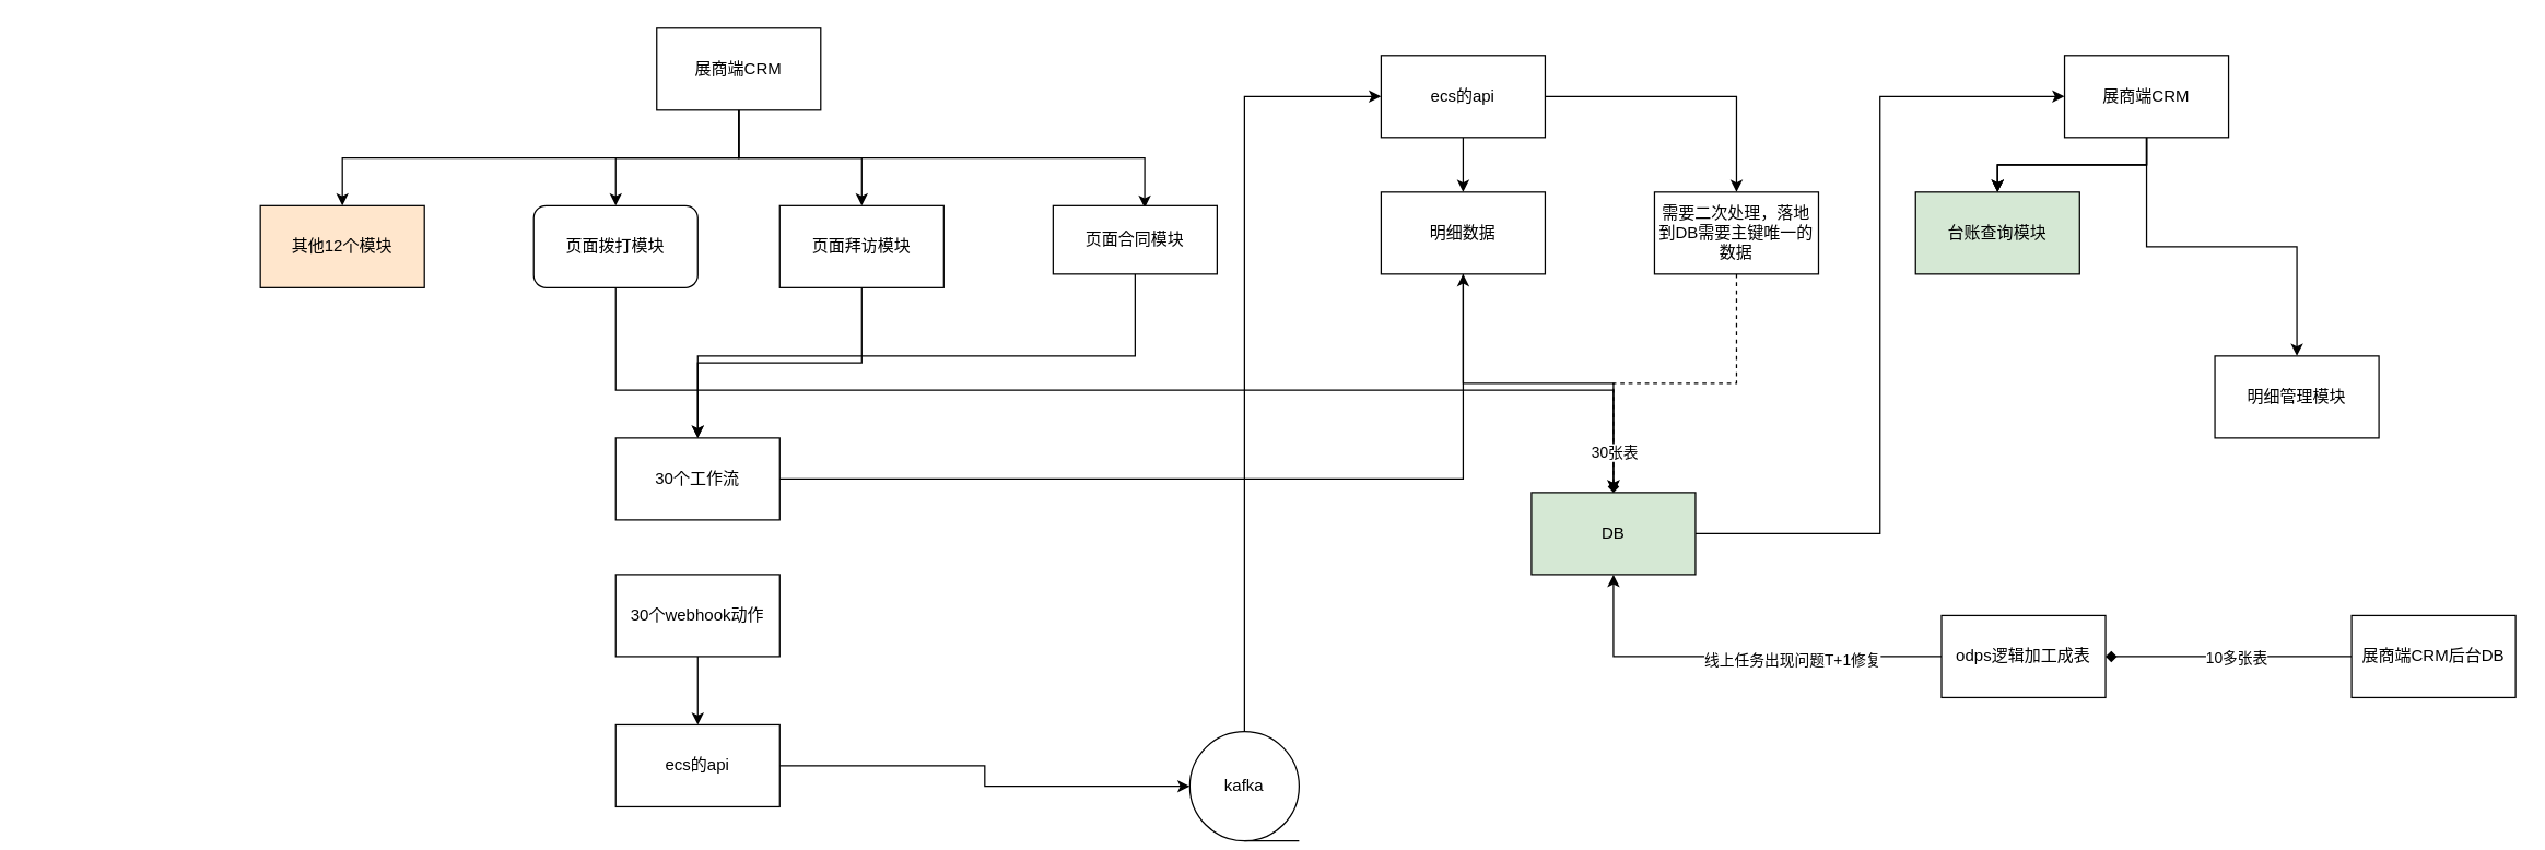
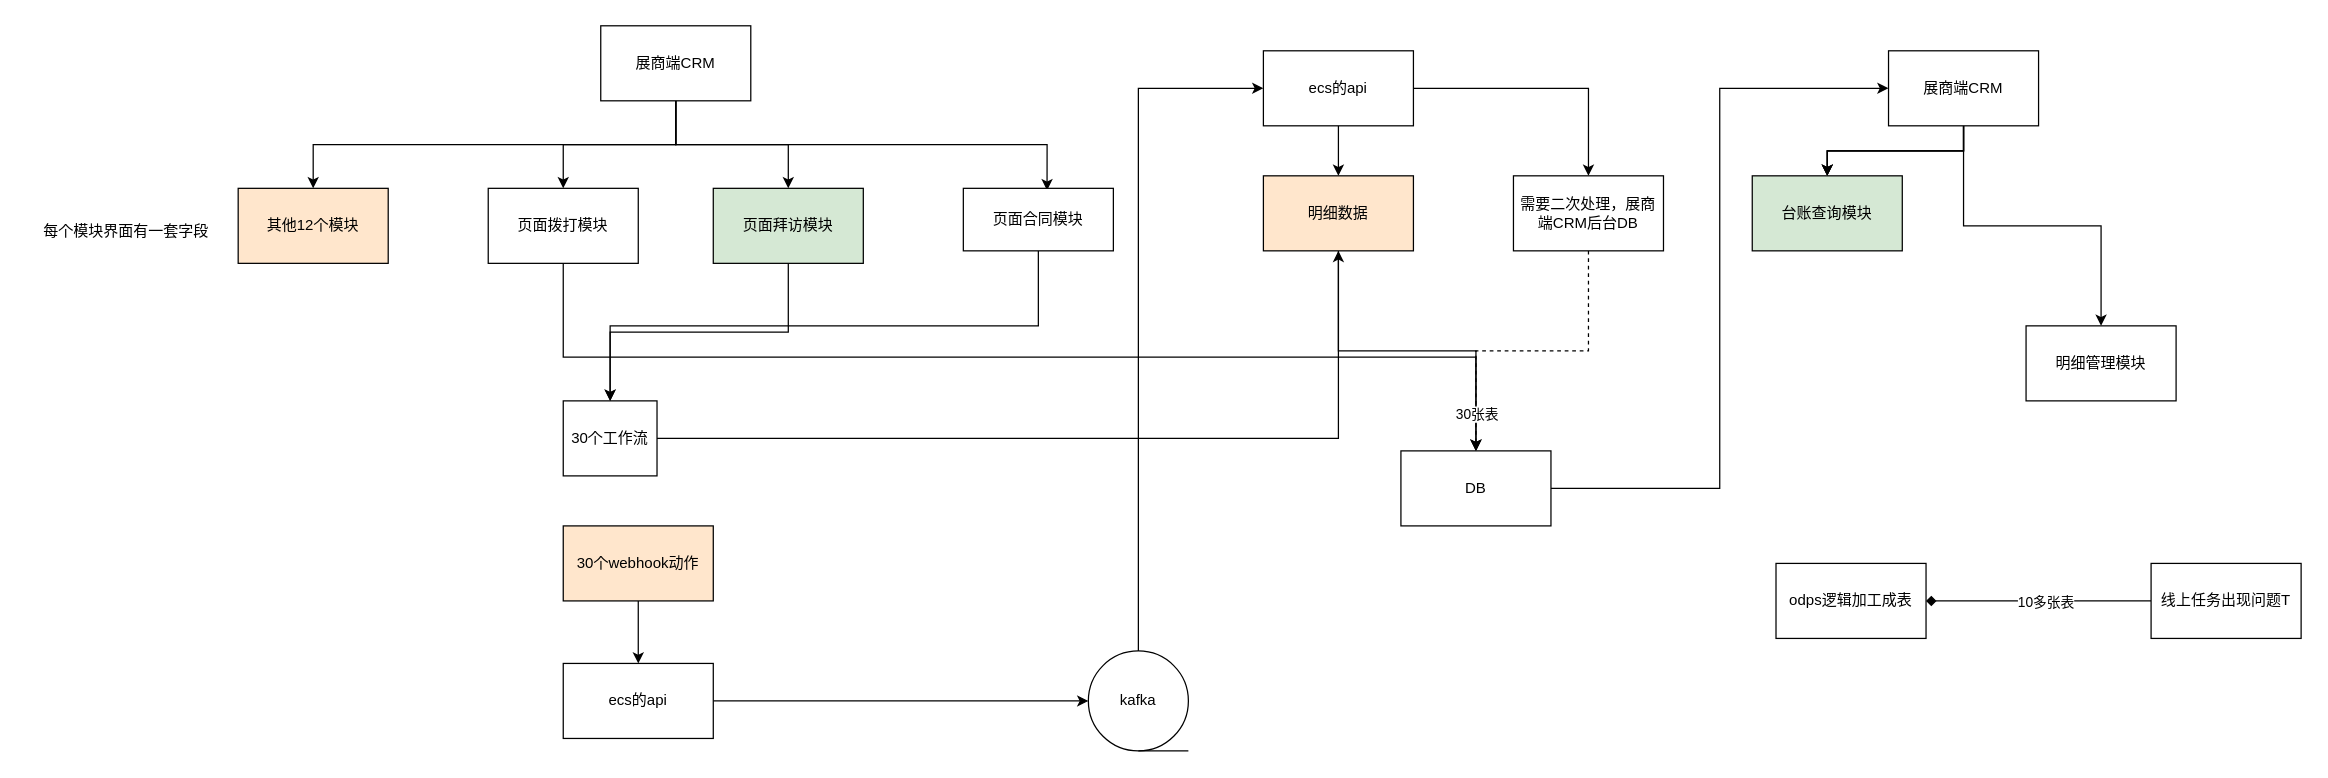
  <mxCell id="0" />
  <mxCell id="1" parent="0" />
  <mxCell id="2" style="edgeStyle=orthogonalEdgeStyle;rounded=0;orthogonalLoop=1;jettySize=auto;html=1;exitX=0.5;exitY=1;exitDx=0;exitDy=0;entryX=0.5;entryY=0;entryDx=0;entryDy=0;" edge="1" parent="1" source="6" target="12"><mxGeometry relative="1" as="geometry" /></mxCell>
  <mxCell id="3" style="edgeStyle=orthogonalEdgeStyle;rounded=0;orthogonalLoop=1;jettySize=auto;html=1;exitX=0.5;exitY=1;exitDx=0;exitDy=0;entryX=0.5;entryY=0;entryDx=0;entryDy=0;" edge="1" parent="1" source="6" target="10"><mxGeometry relative="1" as="geometry" /></mxCell>
  <mxCell id="4" style="edgeStyle=orthogonalEdgeStyle;rounded=0;orthogonalLoop=1;jettySize=auto;html=1;exitX=0.5;exitY=1;exitDx=0;exitDy=0;entryX=0.5;entryY=0;entryDx=0;entryDy=0;" edge="1" parent="1" source="6" target="38"><mxGeometry relative="1" as="geometry" /></mxCell>
  <mxCell id="5" style="edgeStyle=orthogonalEdgeStyle;rounded=0;orthogonalLoop=1;jettySize=auto;html=1;exitX=0.5;exitY=1;exitDx=0;exitDy=0;entryX=0.558;entryY=0.033;entryDx=0;entryDy=0;entryPerimeter=0;" edge="1" parent="1" source="6" target="14"><mxGeometry relative="1" as="geometry" /></mxCell>
  <mxCell id="6" value="展商端CRM" style="rounded=0;whiteSpace=wrap;html=1;" vertex="1" parent="1"><mxGeometry x="480" y="20" width="120" height="60" as="geometry" /></mxCell>
  <mxCell id="7" value="" style="edgeStyle=orthogonalEdgeStyle;rounded=0;orthogonalLoop=1;jettySize=auto;html=1;" edge="1" parent="1" source="8" target="25"><mxGeometry relative="1" as="geometry" /></mxCell>
- <mxCell id="8" value="30个工作流" style="rounded=0;whiteSpace=wrap;html=1;" vertex="1" parent="1"><mxGeometry x="450" y="320" width="120" height="60" as="geometry" /></mxCell>
+ <mxCell id="8" value="30个工作流" style="rounded=0;whiteSpace=wrap;html=1;" vertex="1" parent="1"><mxGeometry x="450" y="320" width="75" height="60" as="geometry" /></mxCell>
  <mxCell id="9" style="edgeStyle=orthogonalEdgeStyle;rounded=0;orthogonalLoop=1;jettySize=auto;html=1;exitX=0.5;exitY=1;exitDx=0;exitDy=0;" edge="1" parent="1" source="10" target="30"><mxGeometry relative="1" as="geometry" /></mxCell>
- <mxCell id="10" value="页面拨打模块" style="whiteSpace=wrap;html=1;rounded=1;" vertex="1" parent="1"><mxGeometry x="390" y="150" width="120" height="60" as="geometry" /></mxCell>
+ <mxCell id="10" value="页面拨打模块" style="rounded=0;whiteSpace=wrap;html=1;" vertex="1" parent="1"><mxGeometry x="390" y="150" width="120" height="60" as="geometry" /></mxCell>
  <mxCell id="11" style="edgeStyle=orthogonalEdgeStyle;rounded=0;orthogonalLoop=1;jettySize=auto;html=1;exitX=0.5;exitY=1;exitDx=0;exitDy=0;entryX=0.5;entryY=0;entryDx=0;entryDy=0;" edge="1" parent="1" source="12" target="8"><mxGeometry relative="1" as="geometry" /></mxCell>
- <mxCell id="12" value="页面拜访模块" style="rounded=0;whiteSpace=wrap;html=1;" vertex="1" parent="1"><mxGeometry x="570" y="150" width="120" height="60" as="geometry" /></mxCell>
+ <mxCell id="12" value="页面拜访模块" style="rounded=0;whiteSpace=wrap;html=1;fillColor=#d5e8d4;" vertex="1" parent="1"><mxGeometry x="570" y="150" width="120" height="60" as="geometry" /></mxCell>
  <mxCell id="13" style="edgeStyle=orthogonalEdgeStyle;rounded=0;orthogonalLoop=1;jettySize=auto;html=1;exitX=0.5;exitY=1;exitDx=0;exitDy=0;entryX=0.5;entryY=0;entryDx=0;entryDy=0;" edge="1" parent="1" source="14" target="8"><mxGeometry relative="1" as="geometry" /></mxCell>
  <mxCell id="14" value="页面合同模块" style="rounded=0;whiteSpace=wrap;html=1;" vertex="1" parent="1"><mxGeometry x="770" y="150" width="120" height="50" as="geometry" /></mxCell>
  <mxCell id="15" value="" style="edgeStyle=orthogonalEdgeStyle;rounded=0;orthogonalLoop=1;jettySize=auto;html=1;" edge="1" parent="1" source="16" target="18"><mxGeometry relative="1" as="geometry" /></mxCell>
- <mxCell id="16" value="30个webhook动作" style="whiteSpace=wrap;html=1;rounded=0;" vertex="1" parent="1"><mxGeometry x="450" y="420" width="120" height="60" as="geometry" /></mxCell>
+ <mxCell id="16" value="30个webhook动作" style="whiteSpace=wrap;html=1;rounded=0;fillColor=#ffe6cc;" vertex="1" parent="1"><mxGeometry x="450" y="420" width="120" height="60" as="geometry" /></mxCell>
  <mxCell id="17" style="edgeStyle=orthogonalEdgeStyle;rounded=0;orthogonalLoop=1;jettySize=auto;html=1;" edge="1" parent="1" source="18" target="20"><mxGeometry relative="1" as="geometry" /></mxCell>
  <mxCell id="18" value="ecs的api" style="whiteSpace=wrap;html=1;rounded=0;" vertex="1" parent="1"><mxGeometry x="450" y="530" width="120" height="60" as="geometry" /></mxCell>
  <mxCell id="19" style="edgeStyle=orthogonalEdgeStyle;rounded=0;orthogonalLoop=1;jettySize=auto;html=1;entryX=0;entryY=0.5;entryDx=0;entryDy=0;" edge="1" parent="1" source="20" target="23"><mxGeometry relative="1" as="geometry"><Array as="points"><mxPoint x="910" y="70" /></Array></mxGeometry></mxCell>
- <mxCell id="20" value="kafka" style="shape=tapeData;whiteSpace=wrap;html=1;perimeter=ellipsePerimeter;" vertex="1" parent="1"><mxGeometry x="870" y="535" width="80" height="80" as="geometry" /></mxCell>
+ <mxCell id="20" value="kafka" style="shape=tapeData;whiteSpace=wrap;html=1;perimeter=ellipsePerimeter;" vertex="1" parent="1"><mxGeometry x="870" y="520" width="80" height="80" as="geometry" /></mxCell>
  <mxCell id="21" value="" style="edgeStyle=orthogonalEdgeStyle;rounded=0;orthogonalLoop=1;jettySize=auto;html=1;" edge="1" parent="1" source="23" target="25"><mxGeometry relative="1" as="geometry" /></mxCell>
  <mxCell id="22" value="" style="edgeStyle=orthogonalEdgeStyle;rounded=0;orthogonalLoop=1;jettySize=auto;html=1;" edge="1" parent="1" source="23" target="28"><mxGeometry relative="1" as="geometry" /></mxCell>
  <mxCell id="23" value="ecs的api" style="whiteSpace=wrap;html=1;rounded=0;" vertex="1" parent="1"><mxGeometry x="1010" y="40" width="120" height="60" as="geometry" /></mxCell>
- <mxCell id="24" value="" style="edgeStyle=orthogonalEdgeStyle;rounded=0;orthogonalLoop=1;jettySize=auto;html=1;endArrow=diamond;" edge="1" parent="1" source="25" target="30"><mxGeometry relative="1" as="geometry" /></mxCell>
- <mxCell id="25" value="明细数据" style="whiteSpace=wrap;html=1;rounded=0;" vertex="1" parent="1"><mxGeometry x="1010" y="140" width="120" height="60" as="geometry" /></mxCell>
+ <mxCell id="24" value="" style="edgeStyle=orthogonalEdgeStyle;rounded=0;orthogonalLoop=1;jettySize=auto;html=1;" edge="1" parent="1" source="25" target="30"><mxGeometry relative="1" as="geometry" /></mxCell>
+ <mxCell id="25" value="明细数据" style="whiteSpace=wrap;html=1;rounded=0;fillColor=#ffe6cc;" vertex="1" parent="1"><mxGeometry x="1010" y="140" width="120" height="60" as="geometry" /></mxCell>
  <mxCell id="26" style="edgeStyle=orthogonalEdgeStyle;rounded=0;orthogonalLoop=1;jettySize=auto;html=1;entryX=0.5;entryY=0;entryDx=0;entryDy=0;dashed=1;" edge="1" parent="1" source="28" target="30"><mxGeometry relative="1" as="geometry" /></mxCell>
  <mxCell id="27" value="30张表" style="edgeLabel;html=1;align=center;verticalAlign=middle;resizable=0;points=[];" vertex="1" connectable="0" parent="26"><mxGeometry x="0.76" relative="1" as="geometry"><mxPoint as="offset" /></mxGeometry></mxCell>
- <mxCell id="28" value="需要二次处理，落地到DB需要主键唯一的数据" style="whiteSpace=wrap;html=1;rounded=0;" vertex="1" parent="1"><mxGeometry x="1210" y="140" width="120" height="60" as="geometry" /></mxCell>
+ <mxCell id="28" value="需要二次处理，展商端CRM后台DB" style="whiteSpace=wrap;html=1;rounded=0;" vertex="1" parent="1"><mxGeometry x="1210" y="140" width="120" height="60" as="geometry" /></mxCell>
  <mxCell id="29" style="edgeStyle=orthogonalEdgeStyle;rounded=0;orthogonalLoop=1;jettySize=auto;html=1;entryX=0;entryY=0.5;entryDx=0;entryDy=0;" edge="1" parent="1" source="30" target="35"><mxGeometry relative="1" as="geometry" /></mxCell>
- <mxCell id="30" value="DB" style="whiteSpace=wrap;html=1;rounded=0;fillColor=#d5e8d4;" vertex="1" parent="1"><mxGeometry x="1120" y="360" width="120" height="60" as="geometry" /></mxCell>
+ <mxCell id="30" value="DB" style="whiteSpace=wrap;html=1;rounded=0;" vertex="1" parent="1"><mxGeometry x="1120" y="360" width="120" height="60" as="geometry" /></mxCell>
  <mxCell id="31" value="" style="edgeStyle=orthogonalEdgeStyle;rounded=0;orthogonalLoop=1;jettySize=auto;html=1;" edge="1" parent="1" source="35" target="36"><mxGeometry relative="1" as="geometry" /></mxCell>
  <mxCell id="32" value="" style="edgeStyle=orthogonalEdgeStyle;rounded=0;orthogonalLoop=1;jettySize=auto;html=1;" edge="1" parent="1" source="35" target="36"><mxGeometry relative="1" as="geometry" /></mxCell>
  <mxCell id="33" value="" style="edgeStyle=orthogonalEdgeStyle;rounded=0;orthogonalLoop=1;jettySize=auto;html=1;" edge="1" parent="1" source="35" target="36"><mxGeometry relative="1" as="geometry" /></mxCell>
  <mxCell id="34" value="" style="edgeStyle=orthogonalEdgeStyle;rounded=0;orthogonalLoop=1;jettySize=auto;html=1;" edge="1" parent="1" source="35" target="37"><mxGeometry relative="1" as="geometry" /></mxCell>
  <mxCell id="35" value="展商端CRM" style="rounded=0;whiteSpace=wrap;html=1;" vertex="1" parent="1"><mxGeometry x="1510" y="40" width="120" height="60" as="geometry" /></mxCell>
  <mxCell id="36" value="台账查询模块" style="whiteSpace=wrap;html=1;rounded=0;fillColor=#d5e8d4;" vertex="1" parent="1"><mxGeometry x="1401" y="140" width="120" height="60" as="geometry" /></mxCell>
  <mxCell id="37" value="明细管理模块" style="whiteSpace=wrap;html=1;rounded=0;" vertex="1" parent="1"><mxGeometry x="1620" y="260" width="120" height="60" as="geometry" /></mxCell>
  <mxCell id="38" value="其他12个模块" style="rounded=0;whiteSpace=wrap;html=1;fillColor=#ffe6cc;" vertex="1" parent="1"><mxGeometry x="190" y="150" width="120" height="60" as="geometry" /></mxCell>
  <mxCell id="39" style="edgeStyle=orthogonalEdgeStyle;rounded=0;orthogonalLoop=1;jettySize=auto;html=1;exitX=0;exitY=0.5;exitDx=0;exitDy=0;endArrow=diamond;" edge="1" parent="1" source="41" target="44"><mxGeometry relative="1" as="geometry" /></mxCell>
  <mxCell id="40" value="10多张表" style="edgeLabel;html=1;align=center;verticalAlign=middle;resizable=0;points=[];" vertex="1" connectable="0" parent="39"><mxGeometry x="-0.056" relative="1" as="geometry"><mxPoint as="offset" /></mxGeometry></mxCell>
- <mxCell id="41" value="展商端CRM后台DB" style="whiteSpace=wrap;html=1;" vertex="1" parent="1"><mxGeometry x="1720" y="450" width="120" height="60" as="geometry" /></mxCell>
- <mxCell id="42" style="edgeStyle=orthogonalEdgeStyle;rounded=0;orthogonalLoop=1;jettySize=auto;html=1;exitX=0;exitY=0.5;exitDx=0;exitDy=0;entryX=0.5;entryY=1;entryDx=0;entryDy=0;" edge="1" parent="1" source="44" target="30"><mxGeometry relative="1" as="geometry" /></mxCell>
- <mxCell id="43" value="线上任务出现问题T+1修复" style="edgeLabel;html=1;align=center;verticalAlign=middle;resizable=0;points=[];" vertex="1" connectable="0" parent="42"><mxGeometry x="-0.267" y="2" relative="1" as="geometry"><mxPoint as="offset" /></mxGeometry></mxCell>
+ <mxCell id="41" value="线上任务出现问题T" style="whiteSpace=wrap;html=1;" vertex="1" parent="1"><mxGeometry x="1720" y="450" width="120" height="60" as="geometry" /></mxCell>
  <mxCell id="44" value="odps逻辑加工成表" style="whiteSpace=wrap;html=1;" vertex="1" parent="1"><mxGeometry x="1420" y="450" width="120" height="60" as="geometry" /></mxCell>
+ <mxCell id="45" value="每个模块界面有一套字段" style="text;html=1;align=center;verticalAlign=middle;resizable=0;points=[];autosize=1;strokeColor=none;fillColor=none;" vertex="1" parent="1"><mxGeometry x="20" y="170" width="160" height="30" as="geometry" /></mxCell>
